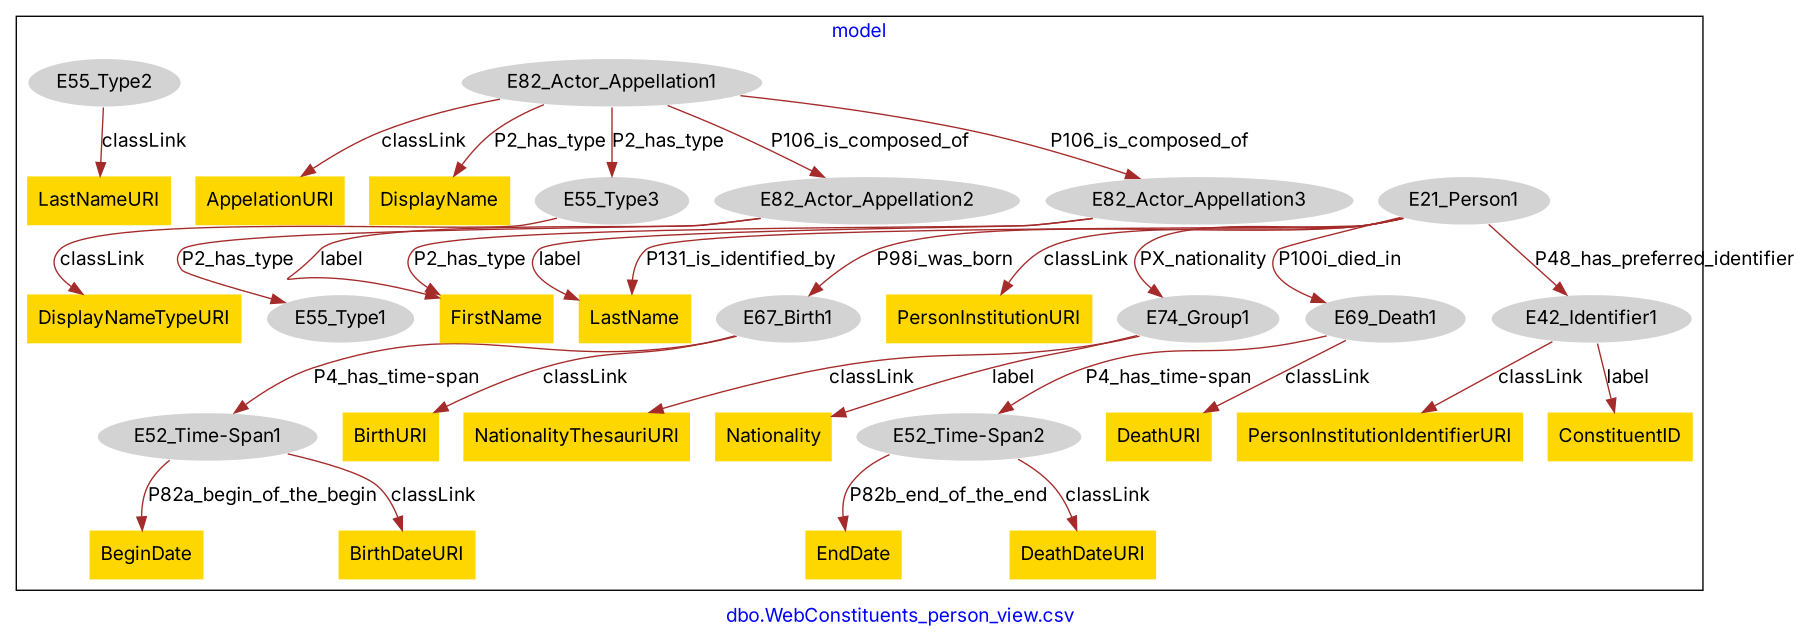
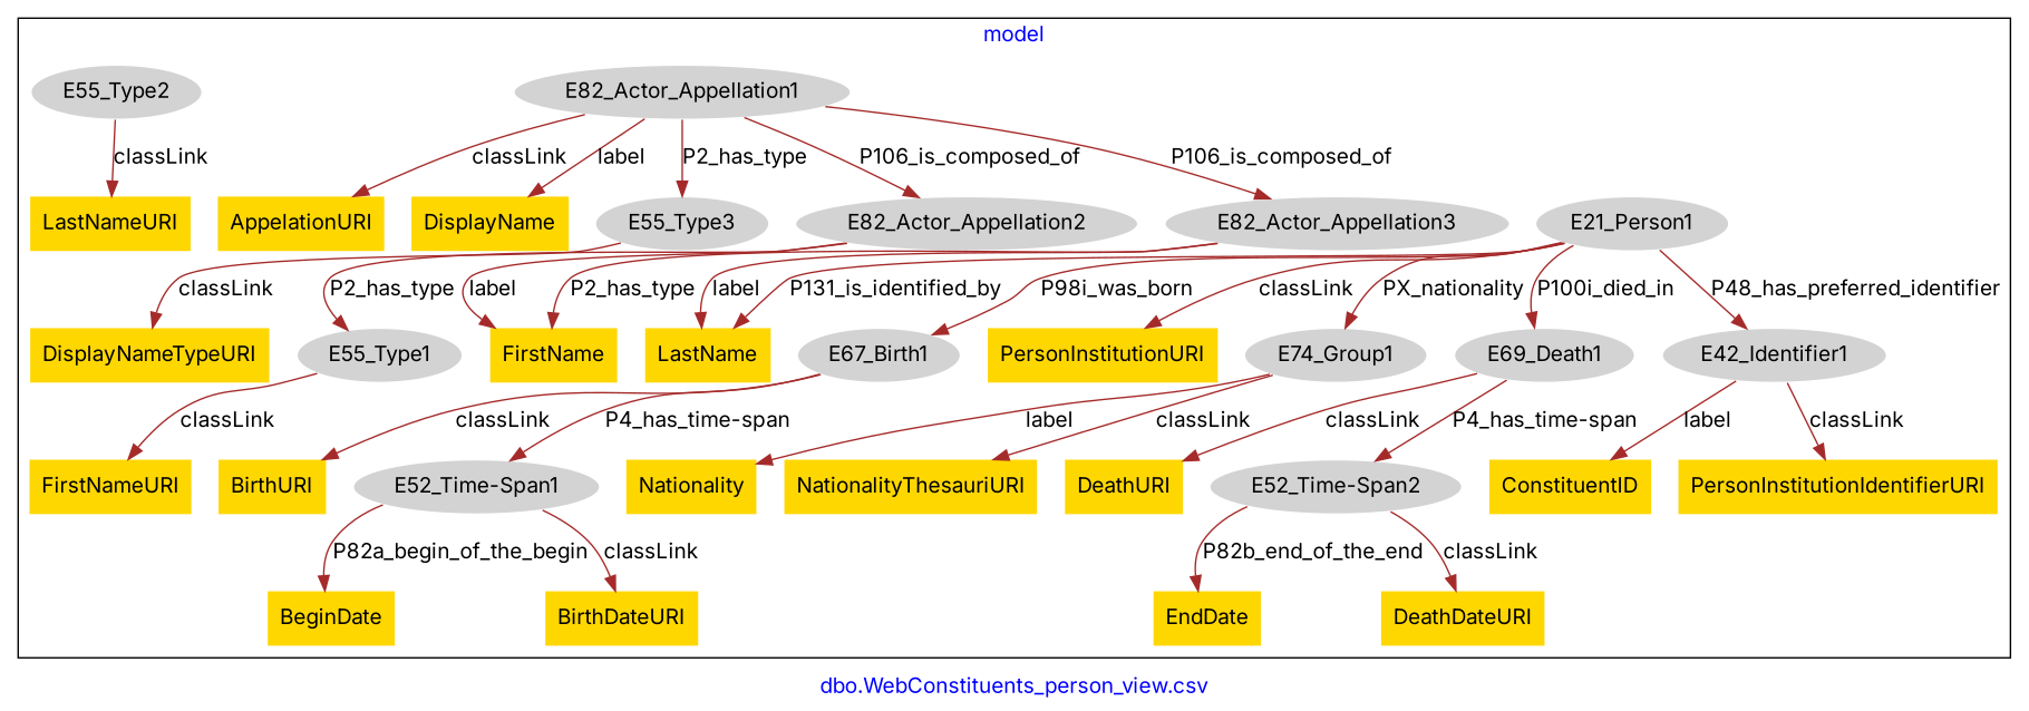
  digraph {
    fontcolor=blue
    fontname=Inter
    label="dbo.WebConstituents_person_view.csv"
    remincross=true
    node [fillcolor=gold fontname=Inter style=filled shape=plaintext]
    edge [color=brown fontcolor=black fontname=Inter]
    n1 [color=white fillcolor=lightgray label=E21_Person1 shape=""]
    n2 [color=white fillcolor=lightgray label=E74_Group1 shape=""]
    n3 [color=white fillcolor=lightgray label=E69_Death1 shape=""]
    n4 [color=white fillcolor=lightgray label=E82_Actor_Appellation1 shape=""]
    n5 [color=white fillcolor=lightgray label=E42_Identifier1 shape=""]
    n6 [color=white fillcolor=lightgray label=E67_Birth1 shape=""]
    n7 [label=PersonInstitutionURI]
    n8 [label=PersonInstitutionIdentifierURI]
    n9 [label=ConstituentID]
    n10 [color=white fillcolor=lightgray label="E52_Time-Span1" shape=""]
    n11 [label=BeginDate]
    n12 [label=BirthDateURI]
    n13 [color=white fillcolor=lightgray label="E52_Time-Span2" shape=""]
    n14 [label=EndDate]
    n15 [label=DeathDateURI]
    n16 [color=white fillcolor=lightgray label=E55_Type1 shape=""]
+   n17 [label=FirstNameURI]
    n18 [color=white fillcolor=lightgray label=E55_Type2 shape=""]
    n19 [label=LastNameURI]
    n20 [color=white fillcolor=lightgray label=E55_Type3 shape=""]
    n21 [label=DisplayNameTypeURI]
    n22 [label=BirthURI]
    n23 [label=DeathURI]
    n24 [label=NationalityThesauriURI]
    n25 [label=Nationality]
    n26 [color=white fillcolor=lightgray label=E82_Actor_Appellation2 shape=""]
    n27 [color=white fillcolor=lightgray label=E82_Actor_Appellation3 shape=""]
    n28 [label=AppelationURI]
    n29 [label=DisplayName]
    n30 [label=FirstName]
    n31 [label=LastName]
    subgraph cluster_1 {
      label=model
      n1
      n2
      n3
      n4
      n5
      n6
      n7
      n8
      n9
      n10
      n11
      n12
      n13
      n14
      n15
      n16
+     n17
      n18
      n19
      n20
      n21
      n22
      n23
      n24
      n25
      n26
      n27
      n28
      n29
      n30
      n31
    }
    n1 -> n2 [label=PX_nationality]
    n1 -> n3 [label=P100i_died_in]
    n1 -> n5 [label=P48_has_preferred_identifier]
    n1 -> n6 [label=P98i_was_born]
    n1 -> n7 [label=classLink]
    n1 -> n31 [label=P131_is_identified_by]
    n2 -> n24 [label=classLink]
    n2 -> n25 [label=label]
    n3 -> n13 [label="P4_has_time-span"]
    n3 -> n23 [label=classLink]
    n4 -> n20 [label=P2_has_type]
    n4 -> n26 [label=P106_is_composed_of]
    n4 -> n27 [label=P106_is_composed_of]
    n4 -> n28 [label=classLink]
-   n4 -> n29 [label=P2_has_type]
+   n4 -> n29 [label=label]
    n5 -> n8 [label=classLink]
    n5 -> n9 [label=label]
    n6 -> n10 [label="P4_has_time-span"]
    n6 -> n22 [label=classLink]
    n10 -> n11 [label=P82a_begin_of_the_begin]
    n10 -> n12 [label=classLink]
    n13 -> n14 [label=P82b_end_of_the_end]
    n13 -> n15 [label=classLink]
+   n16 -> n17 [label=classLink]
    n18 -> n19 [label=classLink]
    n20 -> n21 [label=classLink]
    n26 -> n16 [label=P2_has_type]
    n26 -> n30 [label=label]
    n27 -> n30 [label=P2_has_type]
    n27 -> n31 [label=label]
  }
